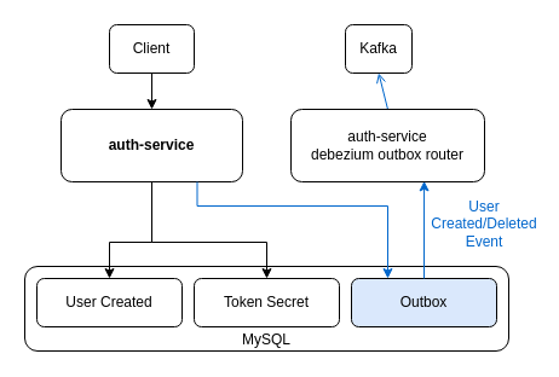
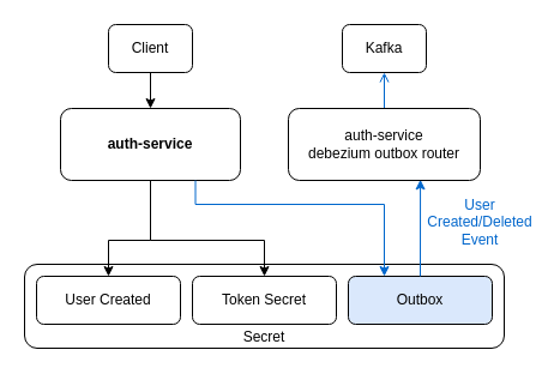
  <mxCell id="0" />
  <mxCell id="1" parent="0" />
  <mxCell id="2" value="&lt;b&gt;auth-service&lt;/b&gt;" style="rounded=1;whiteSpace=wrap;html=1;" parent="1" vertex="1"><mxGeometry x="50" y="90" width="150" height="60" as="geometry" /></mxCell>
  <mxCell id="3" style="edgeStyle=none;rounded=0;orthogonalLoop=1;jettySize=auto;html=1;exitX=0.5;exitY=0;exitDx=0;exitDy=0;entryX=0.5;entryY=1;entryDx=0;entryDy=0;fontColor=#7EA6E0;fillColor=#dae8fc;strokeColor=#0066CC;endArrow=open;" parent="1" source="4" target="6" edge="1"><mxGeometry relative="1" as="geometry" /></mxCell>
  <mxCell id="4" value="auth-service &lt;br&gt;debezium outbox router" style="rounded=1;whiteSpace=wrap;html=1;" parent="1" vertex="1"><mxGeometry x="240" y="90" width="160" height="60" as="geometry" /></mxCell>
- <mxCell id="5" value="MySQL" style="rounded=1;whiteSpace=wrap;html=1;verticalAlign=bottom;" parent="1" vertex="1"><mxGeometry x="20" y="220" width="400" height="70" as="geometry" /></mxCell>
- <mxCell id="6" value="Kafka" style="rounded=1;whiteSpace=wrap;html=1;" parent="1" vertex="1"><mxGeometry x="285" y="20" width="55" height="40" as="geometry" /></mxCell>
+ <mxCell id="5" value="Secret" style="rounded=1;whiteSpace=wrap;html=1;verticalAlign=bottom;" parent="1" vertex="1"><mxGeometry x="20" y="220" width="400" height="70" as="geometry" /></mxCell>
+ <mxCell id="6" value="Kafka" style="rounded=1;whiteSpace=wrap;html=1;" parent="1" vertex="1"><mxGeometry x="285" y="20" width="70" height="40" as="geometry" /></mxCell>
  <mxCell id="7" value="User Created" style="rounded=1;whiteSpace=wrap;html=1;verticalAlign=middle;" parent="1" vertex="1"><mxGeometry x="30" y="230" width="120" height="40" as="geometry" /></mxCell>
  <mxCell id="8" value="Token Secret" style="rounded=1;whiteSpace=wrap;html=1;verticalAlign=middle;" parent="1" vertex="1"><mxGeometry x="160" y="230" width="120" height="40" as="geometry" /></mxCell>
  <mxCell id="9" value="Outbox" style="rounded=1;whiteSpace=wrap;html=1;verticalAlign=middle;fillColor=#dae8fc;" parent="1" vertex="1"><mxGeometry x="290" y="230" width="120" height="40" as="geometry" /></mxCell>
  <mxCell id="10" style="edgeStyle=none;rounded=0;orthogonalLoop=1;jettySize=auto;html=1;exitX=0.5;exitY=1;exitDx=0;exitDy=0;entryX=0.5;entryY=0;entryDx=0;entryDy=0;" parent="1" source="11" target="2" edge="1"><mxGeometry relative="1" as="geometry" /></mxCell>
  <mxCell id="11" value="Client" style="rounded=1;whiteSpace=wrap;html=1;" parent="1" vertex="1"><mxGeometry x="90" y="20" width="70" height="40" as="geometry" /></mxCell>
  <mxCell id="12" value="User Created/Deleted Event" style="text;html=1;strokeColor=none;fillColor=none;align=center;verticalAlign=middle;whiteSpace=wrap;rounded=0;fontColor=#0066CC;fontStyle=0" parent="1" vertex="1"><mxGeometry x="360" y="170" width="80" height="30" as="geometry" /></mxCell>
  <mxCell id="13" style="edgeStyle=orthogonalEdgeStyle;rounded=0;orthogonalLoop=1;jettySize=auto;html=1;exitX=0.5;exitY=1;exitDx=0;exitDy=0;" edge="1" parent="1" source="2" target="7"><mxGeometry relative="1" as="geometry"><Array as="points"><mxPoint x="125" y="200" /><mxPoint x="90" y="200" /></Array></mxGeometry></mxCell>
  <mxCell id="14" style="edgeStyle=orthogonalEdgeStyle;rounded=0;orthogonalLoop=1;jettySize=auto;html=1;exitX=0.5;exitY=1;exitDx=0;exitDy=0;" edge="1" parent="1" source="2" target="8"><mxGeometry relative="1" as="geometry"><mxPoint x="165" y="150" as="sourcePoint" /><mxPoint x="130" y="230" as="targetPoint" /><Array as="points"><mxPoint x="125" y="200" /><mxPoint x="220" y="200" /></Array></mxGeometry></mxCell>
  <mxCell id="15" style="edgeStyle=orthogonalEdgeStyle;rounded=0;orthogonalLoop=1;jettySize=auto;html=1;exitX=0.75;exitY=1;exitDx=0;exitDy=0;entryX=0.25;entryY=0;entryDx=0;entryDy=0;fontColor=#0000CC;strokeColor=#0066CC;" edge="1" parent="1" source="2" target="9"><mxGeometry relative="1" as="geometry"><mxPoint x="390" y="230" as="sourcePoint" /><mxPoint x="360" y="150" as="targetPoint" /><Array as="points"><mxPoint x="163" y="170" /><mxPoint x="320" y="170" /></Array></mxGeometry></mxCell>
  <mxCell id="16" style="edgeStyle=none;rounded=0;orthogonalLoop=1;jettySize=auto;html=1;exitX=0.5;exitY=0;exitDx=0;exitDy=0;entryX=0.688;entryY=0.989;entryDx=0;entryDy=0;fontColor=#7EA6E0;fillColor=#dae8fc;strokeColor=#0066CC;entryPerimeter=0;" edge="1" parent="1" source="9" target="4"><mxGeometry relative="1" as="geometry"><mxPoint x="355" y="230" as="sourcePoint" /><mxPoint x="355" y="200" as="targetPoint" /></mxGeometry></mxCell>
